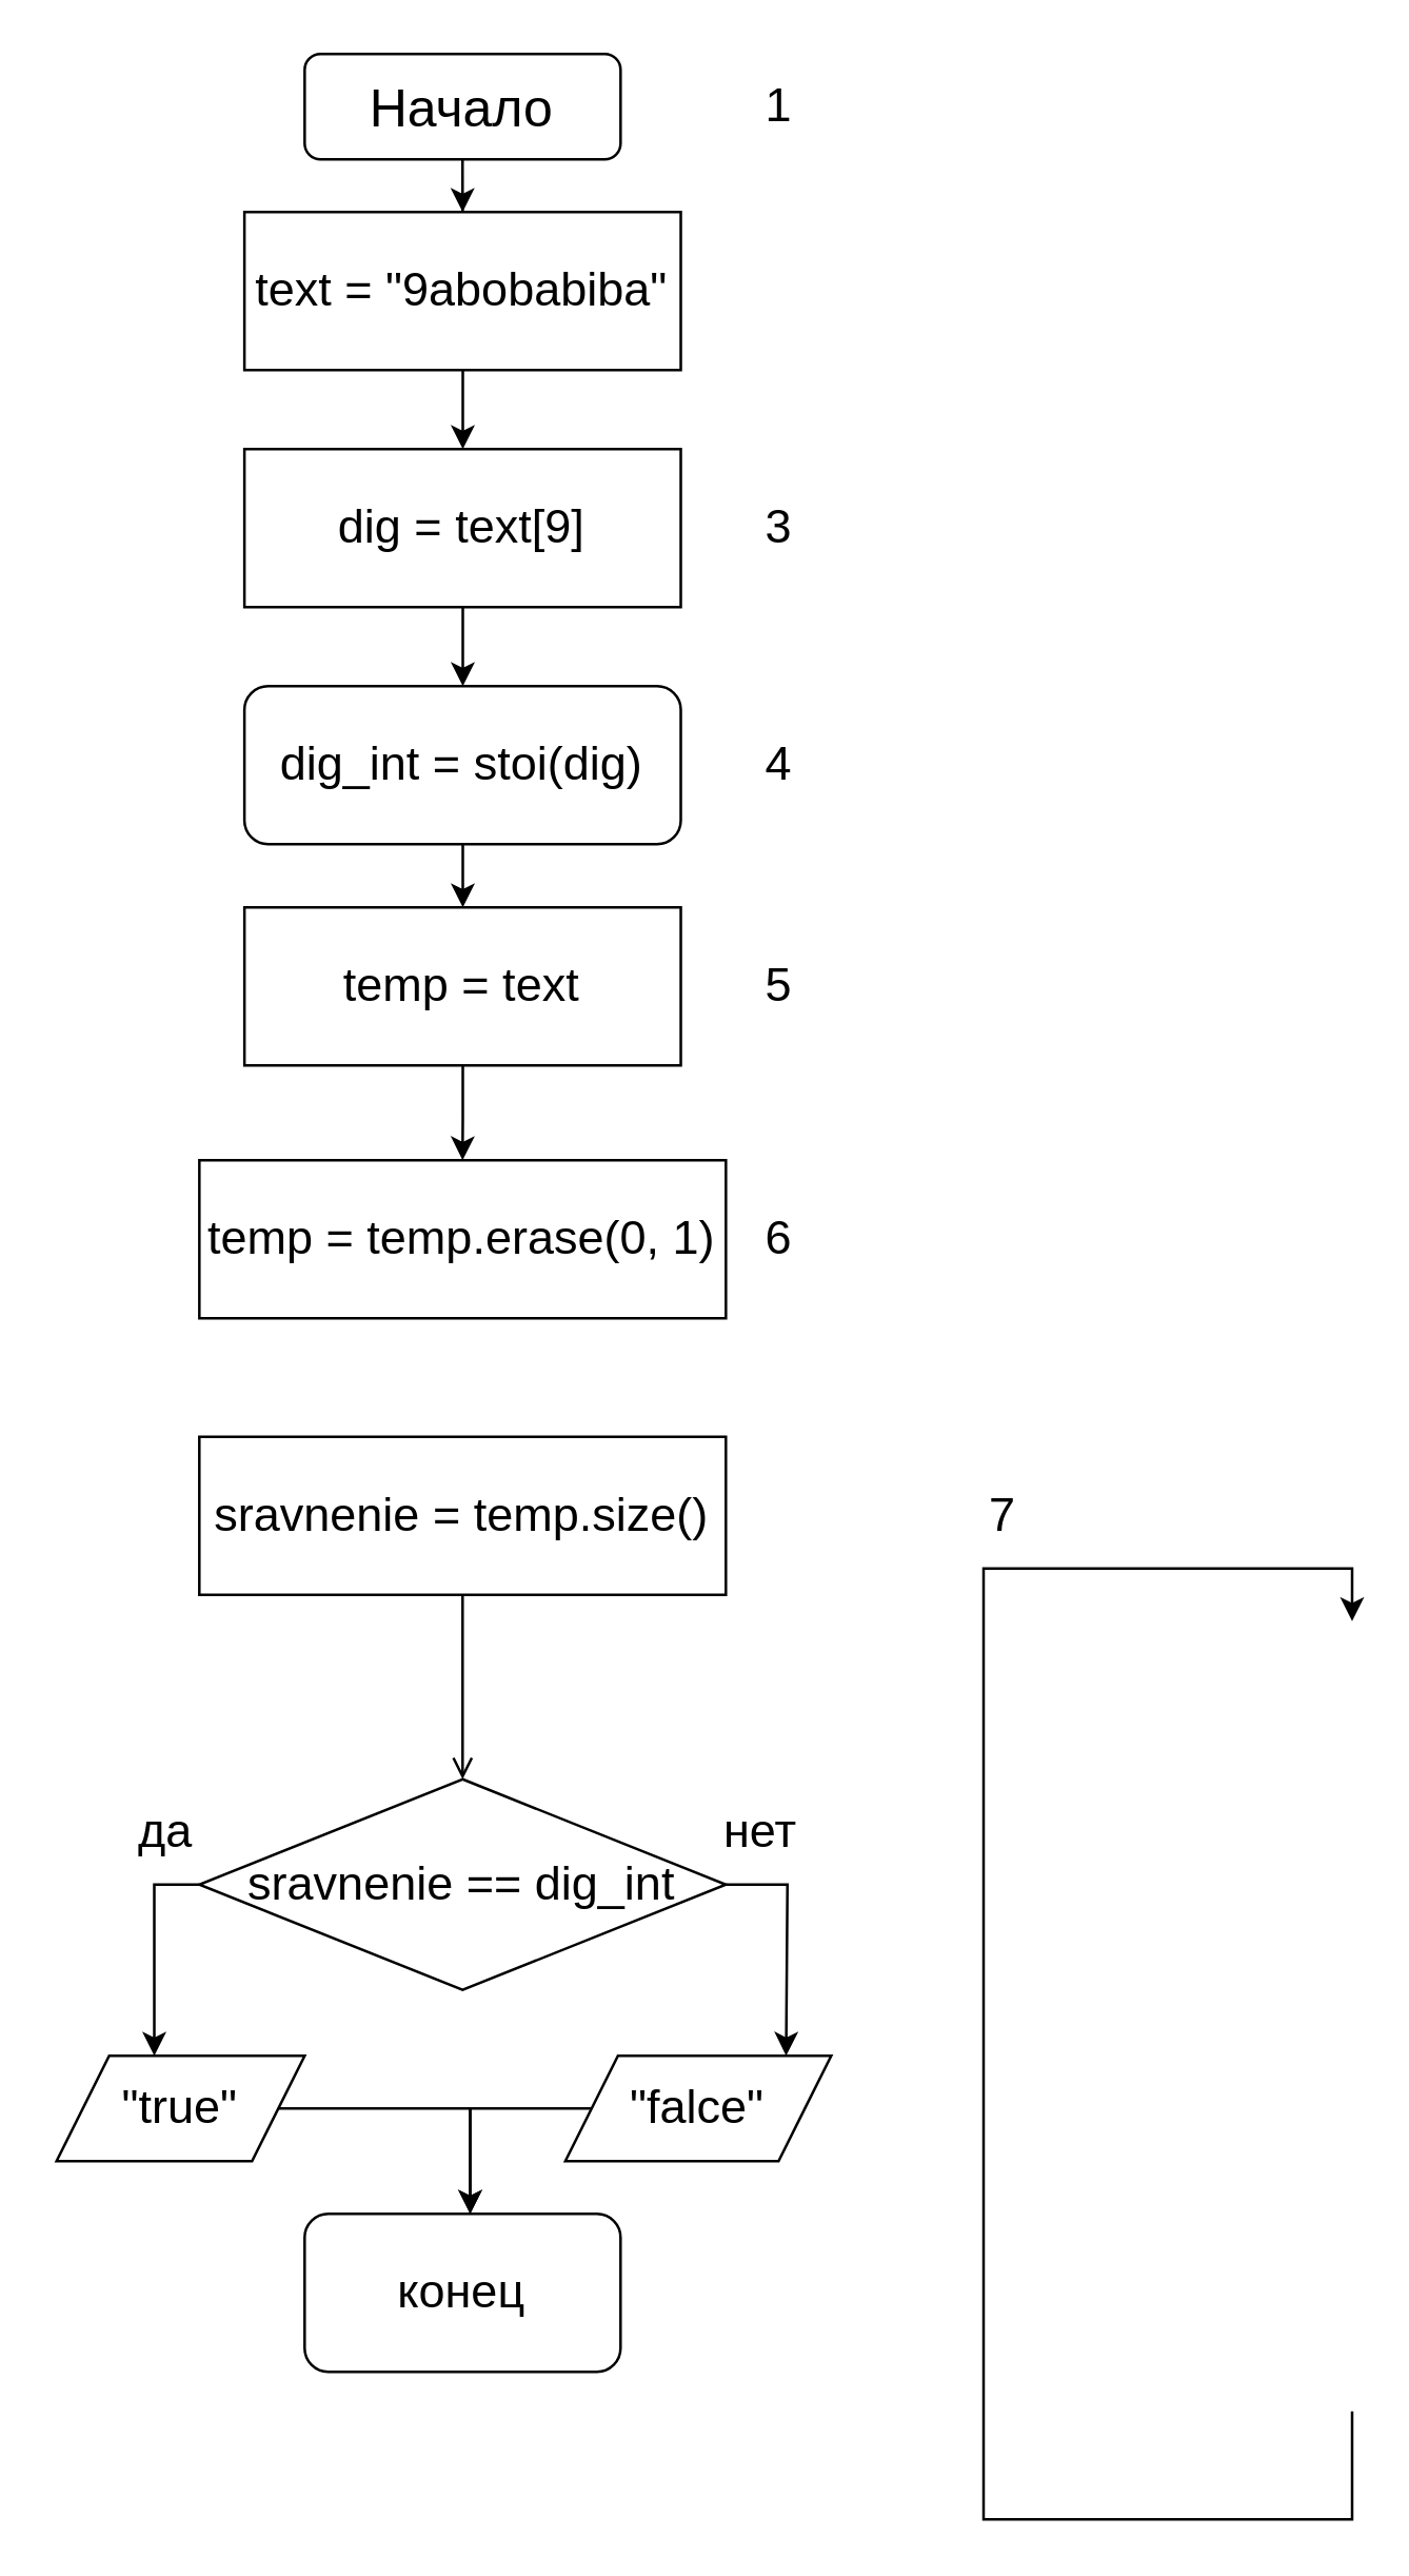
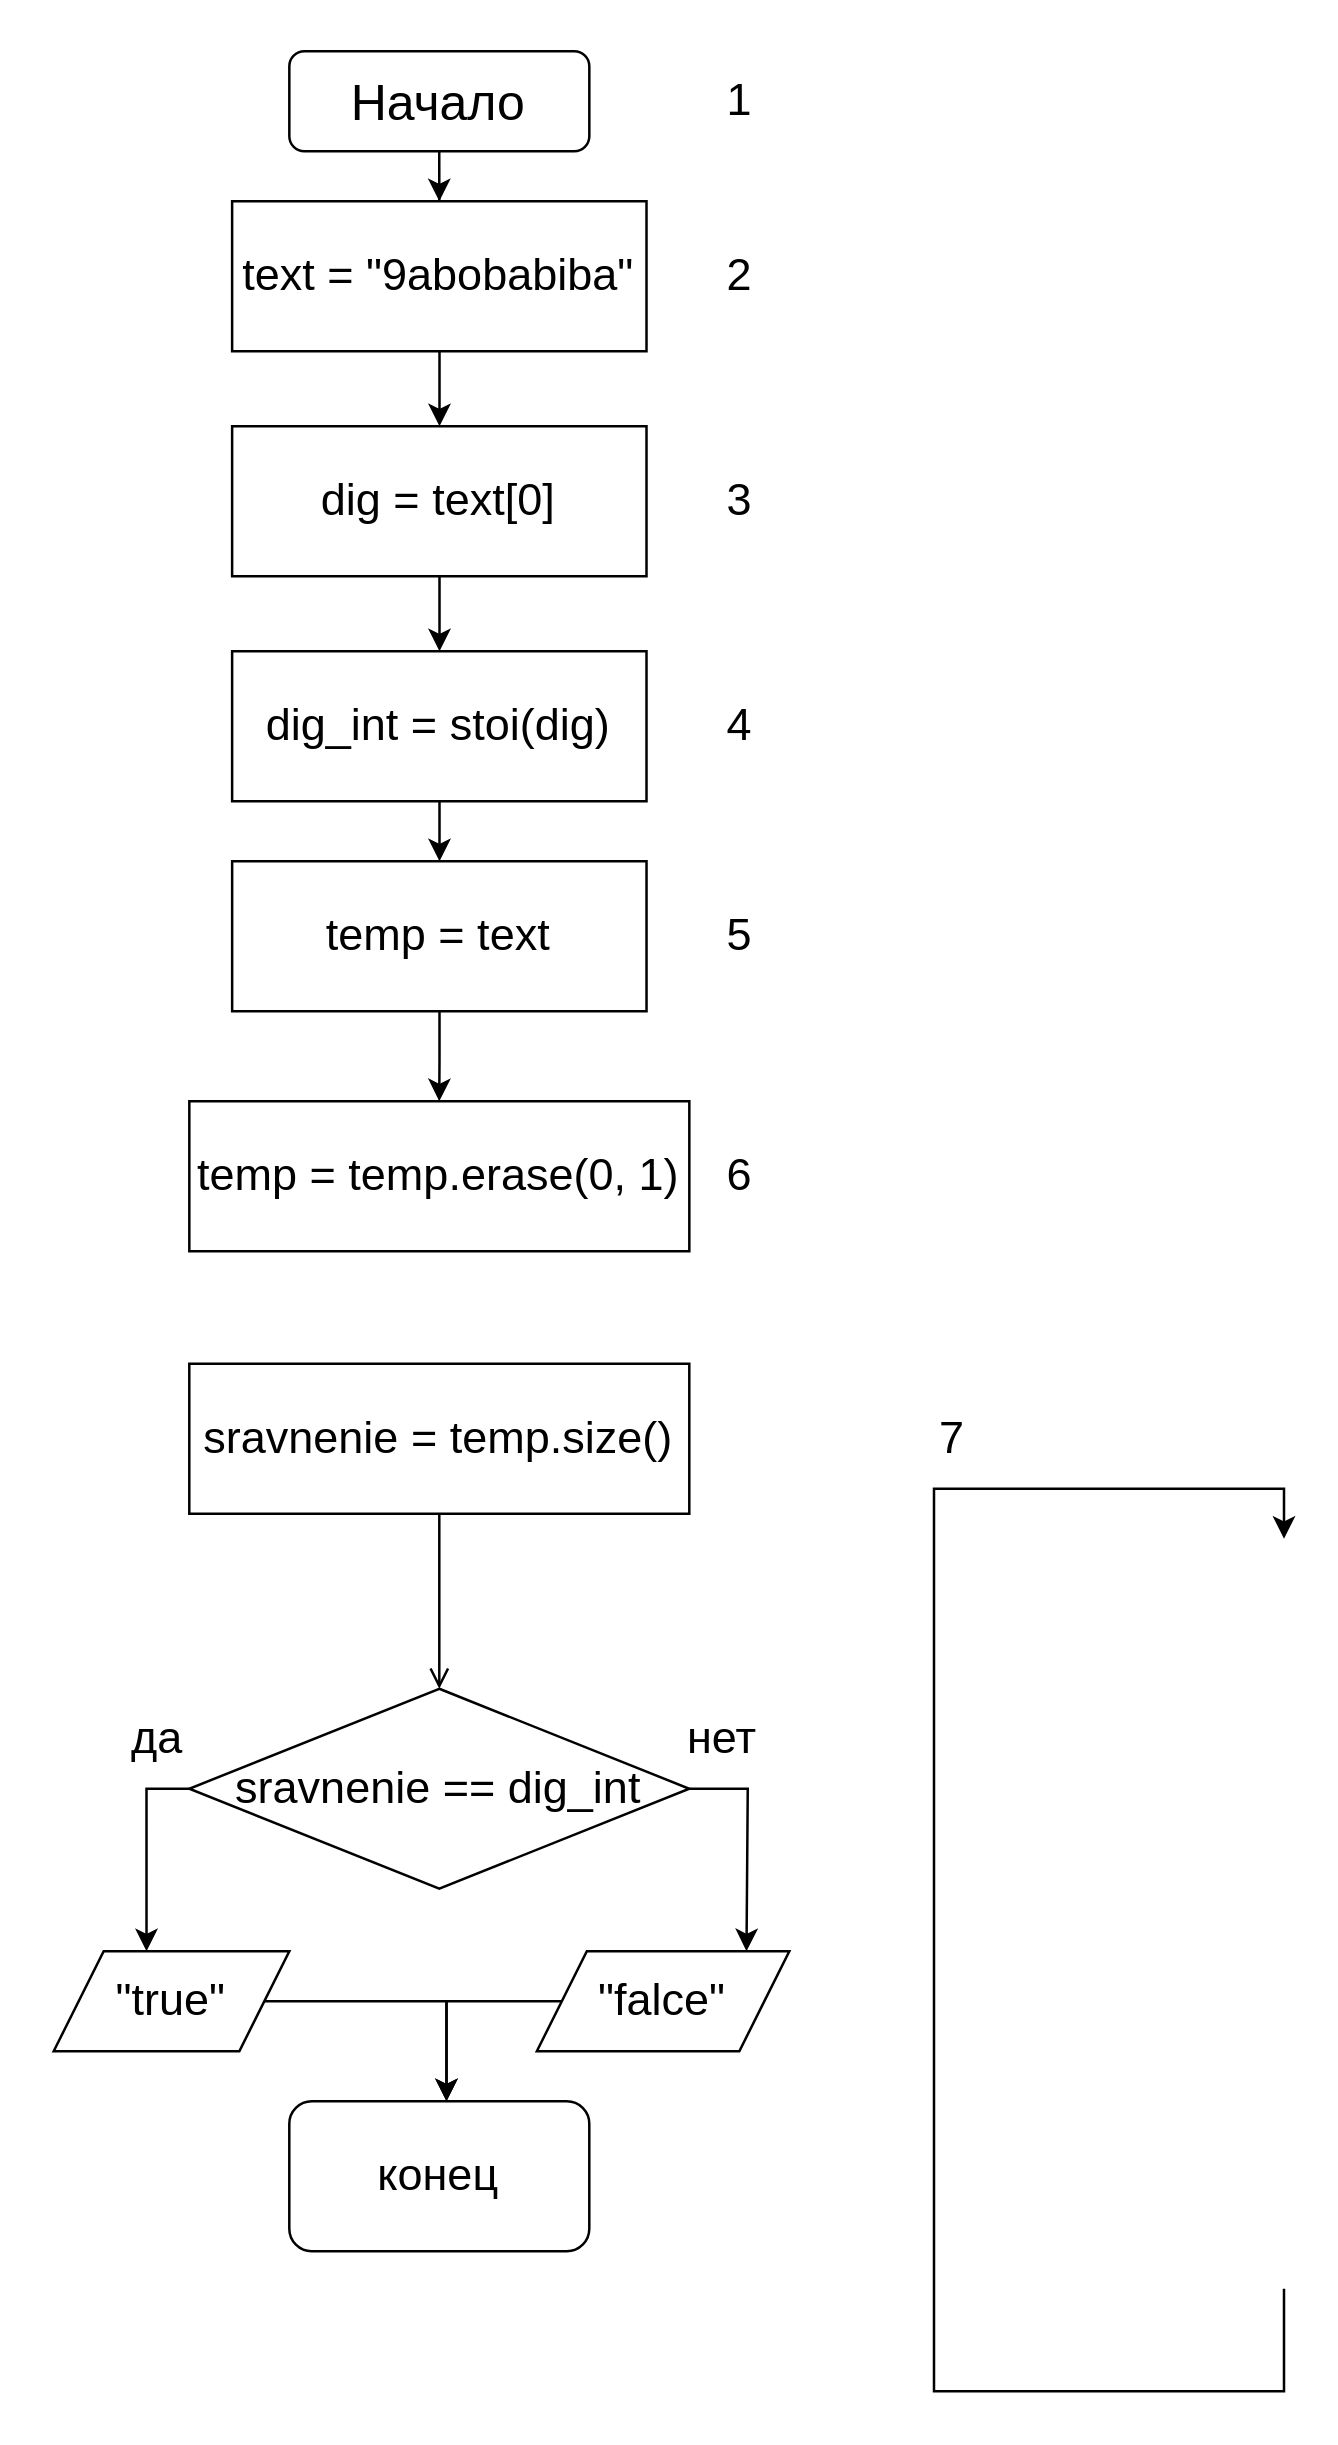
  <mxCell id="0" />
  <mxCell id="1" parent="0" />
  <mxCell id="2" value="" style="edgeStyle=orthogonalEdgeStyle;rounded=0;orthogonalLoop=1;jettySize=auto;html=1;fontSize=14;entryX=0.5;entryY=0;entryDx=0;entryDy=0;" parent="1" source="3" target="6" edge="1"><mxGeometry relative="1" as="geometry"><mxPoint x="166.571" y="80" as="targetPoint" /></mxGeometry></mxCell>
  <mxCell id="3" value="&lt;font style=&quot;font-size: 20px&quot;&gt;Начало&lt;/font&gt;" style="rounded=1;whiteSpace=wrap;html=1;fontSize=12;glass=0;strokeWidth=1;shadow=0;" parent="1" vertex="1"><mxGeometry x="115.13" width="120" height="40" as="geometry" y="20" /></mxCell>
  <mxCell id="4" value="" style="edgeStyle=orthogonalEdgeStyle;rounded=0;orthogonalLoop=1;jettySize=auto;html=1;" parent="1" edge="1"><mxGeometry relative="1" as="geometry"><mxPoint x="513" y="615" as="targetPoint" /><Array as="points"><mxPoint x="513" y="956" /><mxPoint x="373" y="956" /><mxPoint x="373" y="595" /><mxPoint x="513" y="595" /></Array><mxPoint x="513" y="915" as="sourcePoint" /></mxGeometry></mxCell>
  <mxCell id="5" value="" style="edgeStyle=orthogonalEdgeStyle;rounded=0;orthogonalLoop=1;jettySize=auto;html=1;fontSize=18;" edge="1" parent="1" source="6" target="9"><mxGeometry relative="1" as="geometry" /></mxCell>
  <mxCell id="6" value="&lt;font style=&quot;font-size: 18px&quot;&gt;text = &quot;9abobabiba&quot;&lt;br&gt;&lt;/font&gt;" style="whiteSpace=wrap;html=1;" vertex="1" parent="1"><mxGeometry x="92.25" y="80" width="165.75" height="60" as="geometry" /></mxCell>
+ <mxCell id="7" value="2" style="text;html=1;align=center;verticalAlign=middle;resizable=0;points=[];autosize=1;strokeColor=none;fillColor=none;fontSize=18;" vertex="1" parent="1"><mxGeometry x="275.13" y="90" width="40" height="40" as="geometry" /></mxCell>
  <mxCell id="8" value="" style="edgeStyle=orthogonalEdgeStyle;rounded=0;orthogonalLoop=1;jettySize=auto;html=1;fontSize=18;" edge="1" parent="1" source="9" target="13"><mxGeometry relative="1" as="geometry" /></mxCell>
- <mxCell id="9" value="&lt;font style=&quot;font-size: 18px&quot;&gt;dig = text[9]&lt;br&gt;&lt;/font&gt;" style="whiteSpace=wrap;html=1;" vertex="1" parent="1"><mxGeometry x="92.25" y="170" width="165.75" height="60" as="geometry" /></mxCell>
+ <mxCell id="9" value="&lt;font style=&quot;font-size: 18px&quot;&gt;dig = text[0]&lt;br&gt;&lt;/font&gt;" style="whiteSpace=wrap;html=1;" vertex="1" parent="1"><mxGeometry x="92.25" y="170" width="165.75" height="60" as="geometry" /></mxCell>
  <mxCell id="10" value="1" style="text;html=1;align=center;verticalAlign=middle;resizable=0;points=[];autosize=1;strokeColor=none;fillColor=none;fontSize=18;" vertex="1" parent="1"><mxGeometry x="275.13" width="40" height="40" as="geometry" y="20" /></mxCell>
  <mxCell id="11" value="3" style="text;html=1;align=center;verticalAlign=middle;resizable=0;points=[];autosize=1;strokeColor=none;fillColor=none;fontSize=18;" vertex="1" parent="1"><mxGeometry x="275.13" y="180" width="40" height="40" as="geometry" /></mxCell>
  <mxCell id="12" value="" style="edgeStyle=orthogonalEdgeStyle;rounded=0;orthogonalLoop=1;jettySize=auto;html=1;fontSize=18;" edge="1" parent="1" source="13" target="16"><mxGeometry relative="1" as="geometry" /></mxCell>
- <mxCell id="13" value="&lt;font style=&quot;font-size: 18px&quot;&gt;dig_int = stoi(dig)&lt;br&gt;&lt;/font&gt;" style="whiteSpace=wrap;html=1;rounded=1;" vertex="1" parent="1"><mxGeometry x="92.25" y="260" width="165.75" height="60" as="geometry" /></mxCell>
+ <mxCell id="13" value="&lt;font style=&quot;font-size: 18px&quot;&gt;dig_int = stoi(dig)&lt;br&gt;&lt;/font&gt;" style="whiteSpace=wrap;html=1;" vertex="1" parent="1"><mxGeometry x="92.25" y="260" width="165.75" height="60" as="geometry" /></mxCell>
  <mxCell id="14" value="4" style="text;html=1;align=center;verticalAlign=middle;resizable=0;points=[];autosize=1;strokeColor=none;fillColor=none;fontSize=18;" vertex="1" parent="1"><mxGeometry x="275.13" y="270" width="40" height="40" as="geometry" /></mxCell>
  <mxCell id="15" value="" style="edgeStyle=orthogonalEdgeStyle;rounded=0;orthogonalLoop=1;jettySize=auto;html=1;fontSize=18;" edge="1" parent="1" source="16" target="18"><mxGeometry relative="1" as="geometry" /></mxCell>
  <mxCell id="16" value="&lt;font style=&quot;font-size: 18px&quot;&gt;temp = text&lt;br&gt;&lt;/font&gt;" style="whiteSpace=wrap;html=1;" vertex="1" parent="1"><mxGeometry x="92.26" y="344" width="165.75" height="60" as="geometry" /></mxCell>
  <mxCell id="17" value="5" style="text;html=1;align=center;verticalAlign=middle;resizable=0;points=[];autosize=1;strokeColor=none;fillColor=none;fontSize=18;" vertex="1" parent="1"><mxGeometry x="275.13" y="354" width="40" height="40" as="geometry" /></mxCell>
  <mxCell id="18" value="&lt;font style=&quot;font-size: 18px&quot;&gt;temp = temp.erase(0, 1)&lt;br&gt;&lt;/font&gt;" style="whiteSpace=wrap;html=1;" vertex="1" parent="1"><mxGeometry x="75.13" y="440" width="200" height="60" as="geometry" /></mxCell>
  <mxCell id="19" value="6" style="text;html=1;align=center;verticalAlign=middle;resizable=0;points=[];autosize=1;strokeColor=none;fillColor=none;fontSize=18;" vertex="1" parent="1"><mxGeometry x="275.13" y="450" width="40" height="40" as="geometry" /></mxCell>
  <mxCell id="20" value="" style="edgeStyle=orthogonalEdgeStyle;rounded=0;orthogonalLoop=1;jettySize=auto;html=1;fontSize=18;endArrow=open;" edge="1" parent="1" source="21" target="25"><mxGeometry relative="1" as="geometry" /></mxCell>
  <mxCell id="21" value="&lt;font style=&quot;font-size: 18px&quot;&gt;sravnenie = temp.size()&lt;br&gt;&lt;/font&gt;" style="whiteSpace=wrap;html=1;" vertex="1" parent="1"><mxGeometry x="75.12" y="545" width="200" height="60" as="geometry" /></mxCell>
  <mxCell id="22" value="7" style="text;html=1;align=center;verticalAlign=middle;resizable=0;points=[];autosize=1;strokeColor=none;fillColor=none;fontSize=18;" vertex="1" parent="1"><mxGeometry x="360.13" y="555" width="40" height="40" as="geometry" /></mxCell>
  <mxCell id="23" style="edgeStyle=orthogonalEdgeStyle;rounded=0;orthogonalLoop=1;jettySize=auto;html=1;fontSize=18;" edge="1" parent="1" source="25"><mxGeometry relative="1" as="geometry"><mxPoint x="298" y="780" as="targetPoint" /></mxGeometry></mxCell>
  <mxCell id="24" style="edgeStyle=orthogonalEdgeStyle;rounded=0;orthogonalLoop=1;jettySize=auto;html=1;entryX=0.394;entryY=0;entryDx=0;entryDy=0;entryPerimeter=0;fontSize=18;" edge="1" parent="1" source="25" target="27"><mxGeometry relative="1" as="geometry"><Array as="points"><mxPoint x="58" y="715" /></Array></mxGeometry></mxCell>
  <mxCell id="25" value="&lt;font style=&quot;font-size: 18px&quot;&gt;sravnenie == dig_int&lt;/font&gt;" style="rhombus;whiteSpace=wrap;html=1;" vertex="1" parent="1"><mxGeometry x="75.12" y="675" width="200" height="80" as="geometry" /></mxCell>
  <mxCell id="26" value="" style="edgeStyle=orthogonalEdgeStyle;rounded=0;orthogonalLoop=1;jettySize=auto;html=1;fontSize=18;" edge="1" parent="1" source="27"><mxGeometry relative="1" as="geometry"><mxPoint x="178" y="840" as="targetPoint" /><Array as="points"><mxPoint x="178" y="800" /><mxPoint x="178" y="840" /></Array></mxGeometry></mxCell>
  <mxCell id="27" value="&quot;true&quot;" style="shape=parallelogram;perimeter=parallelogramPerimeter;whiteSpace=wrap;html=1;fixedSize=1;fontSize=18;" vertex="1" parent="1"><mxGeometry x="20.87" y="780" width="94.26" height="40" as="geometry" /></mxCell>
  <mxCell id="28" value="" style="edgeStyle=orthogonalEdgeStyle;rounded=0;orthogonalLoop=1;jettySize=auto;html=1;fontSize=18;" edge="1" parent="1" source="29"><mxGeometry relative="1" as="geometry"><mxPoint x="178" y="840" as="targetPoint" /><Array as="points"><mxPoint x="178" y="800" /><mxPoint x="178" y="840" /></Array></mxGeometry></mxCell>
  <mxCell id="29" value="&quot;falce&quot;" style="shape=parallelogram;perimeter=parallelogramPerimeter;whiteSpace=wrap;html=1;fixedSize=1;fontSize=18;" vertex="1" parent="1"><mxGeometry x="214.13" y="780" width="101" height="40" as="geometry" /></mxCell>
  <mxCell id="30" value="нет" style="text;html=1;align=center;verticalAlign=middle;resizable=0;points=[];autosize=1;strokeColor=none;fillColor=none;fontSize=18;" vertex="1" parent="1"><mxGeometry x="258" y="675" width="60" height="40" as="geometry" /></mxCell>
  <mxCell id="31" value="да" style="text;html=1;align=center;verticalAlign=middle;resizable=0;points=[];autosize=1;strokeColor=none;fillColor=none;fontSize=18;" vertex="1" parent="1"><mxGeometry x="32.25" y="675" width="60" height="40" as="geometry" /></mxCell>
  <mxCell id="32" value="конец" style="rounded=1;whiteSpace=wrap;html=1;fontSize=18;" vertex="1" parent="1"><mxGeometry x="115.12" y="840" width="120" height="60" as="geometry" /></mxCell>
